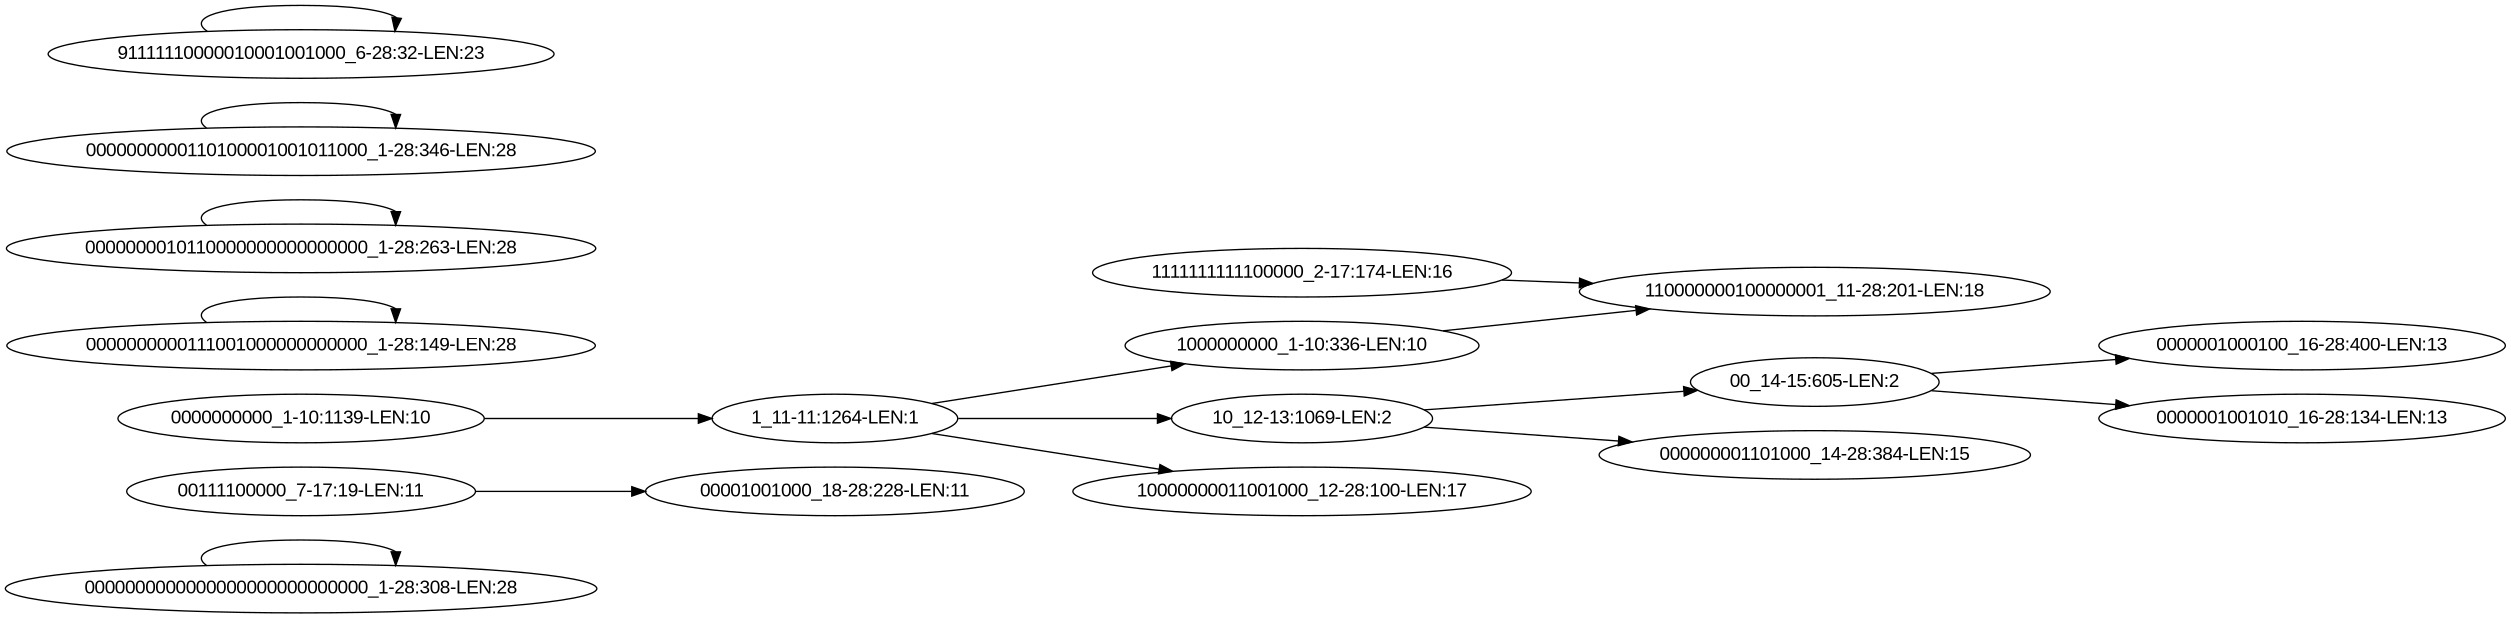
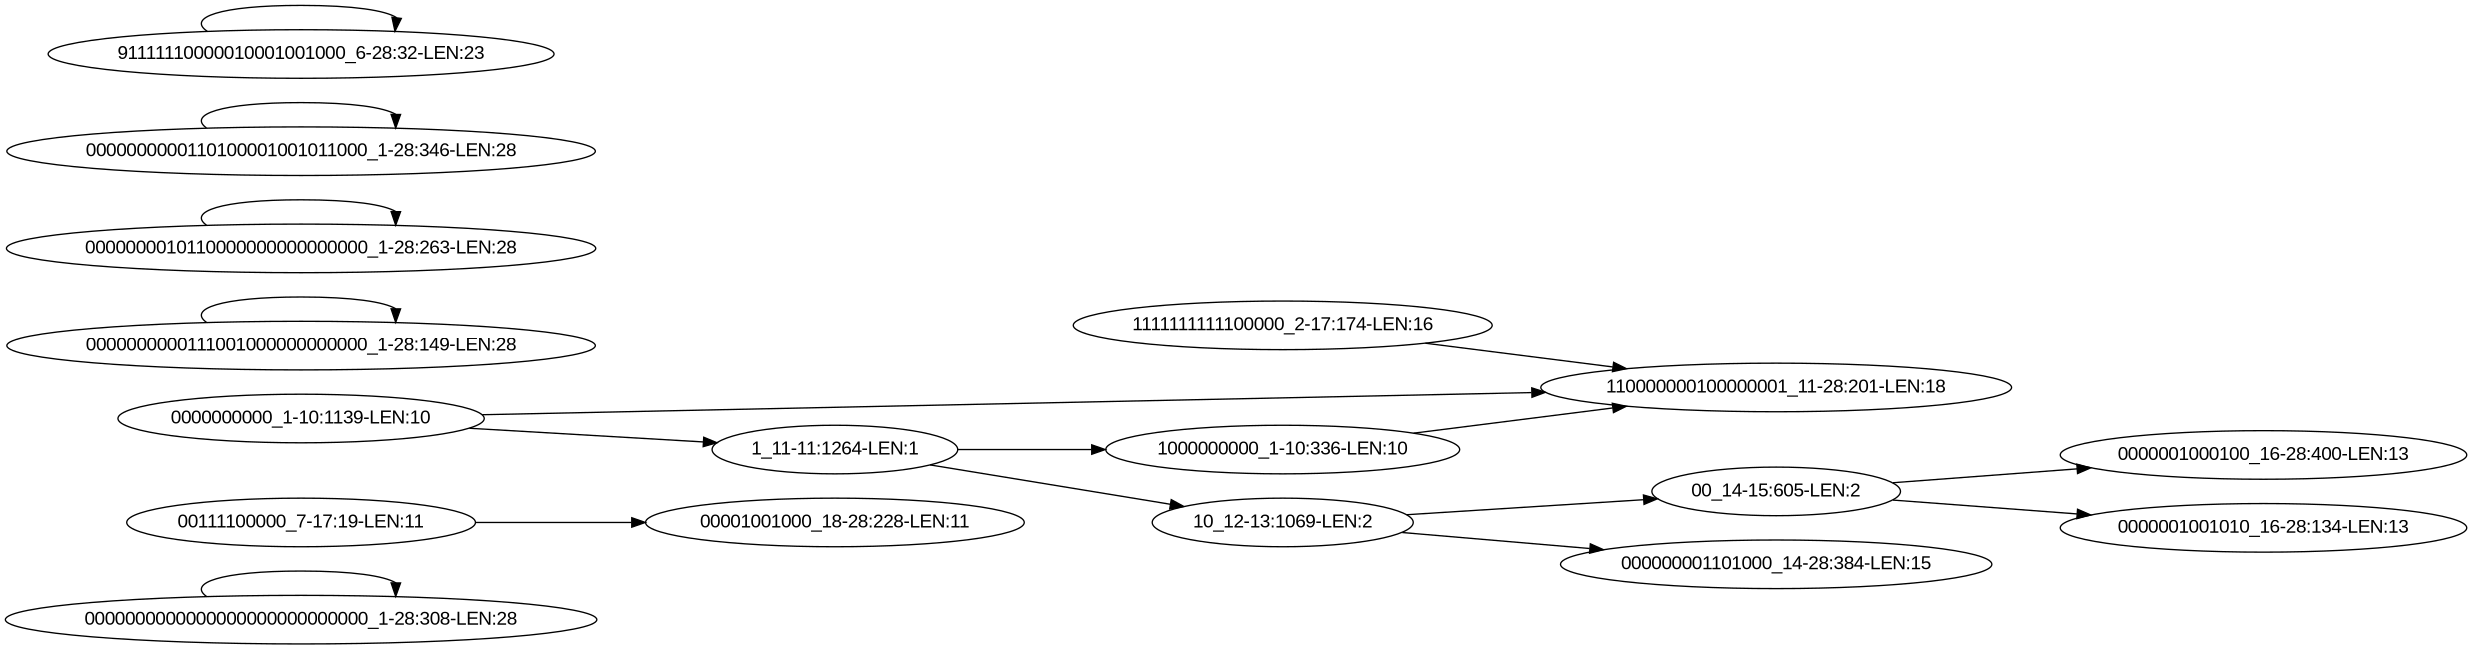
  digraph {
    fontname="Liberation Sans"
    rankdir=LR
    node [fontname="Liberation Sans"]
    edge [fontname="Liberation Sans"]
    "0000000000000000000000000000_1-28:308-LEN:28"
    "00111100000_7-17:19-LEN:11"
    "00001001000_18-28:228-LEN:11"
    "00_14-15:605-LEN:2"
    "0000001000100_16-28:400-LEN:13"
    "0000001001010_16-28:134-LEN:13"
    "0000000000111001000000000000_1-28:149-LEN:28"
    "0000000010110000000000000000_1-28:263-LEN:28"
    "10_12-13:1069-LEN:2"
    "000000001101000_14-28:384-LEN:15"
    "1000000000_1-10:336-LEN:10"
    "110000000100000001_11-28:201-LEN:18"
    "1_11-11:1264-LEN:1"
-   "10000000011001000_12-28:100-LEN:17"
    "1111111111100000_2-17:174-LEN:16"
    "0000000000110100001001011000_1-28:346-LEN:28"
    n17 [label="91111110000010001001000_6-28:32-LEN:23"]
    "0000000000_1-10:1139-LEN:10"
    "0000000000000000000000000000_1-28:308-LEN:28" -> "0000000000000000000000000000_1-28:308-LEN:28"
    "00111100000_7-17:19-LEN:11" -> "00001001000_18-28:228-LEN:11"
    "00_14-15:605-LEN:2" -> "0000001000100_16-28:400-LEN:13"
    "00_14-15:605-LEN:2" -> "0000001001010_16-28:134-LEN:13"
    "0000000000111001000000000000_1-28:149-LEN:28" -> "0000000000111001000000000000_1-28:149-LEN:28"
    "0000000010110000000000000000_1-28:263-LEN:28" -> "0000000010110000000000000000_1-28:263-LEN:28"
    "10_12-13:1069-LEN:2" -> "00_14-15:605-LEN:2"
    "10_12-13:1069-LEN:2" -> "000000001101000_14-28:384-LEN:15"
    "1000000000_1-10:336-LEN:10" -> "110000000100000001_11-28:201-LEN:18"
    "1_11-11:1264-LEN:1" -> "10_12-13:1069-LEN:2"
    "1_11-11:1264-LEN:1" -> "1000000000_1-10:336-LEN:10"
-   "1_11-11:1264-LEN:1" -> "10000000011001000_12-28:100-LEN:17"
    "1111111111100000_2-17:174-LEN:16" -> "110000000100000001_11-28:201-LEN:18"
    "0000000000110100001001011000_1-28:346-LEN:28" -> "0000000000110100001001011000_1-28:346-LEN:28"
    n17 -> n17
+   "0000000000_1-10:1139-LEN:10" -> "110000000100000001_11-28:201-LEN:18"
    "0000000000_1-10:1139-LEN:10" -> "1_11-11:1264-LEN:1"
  }
